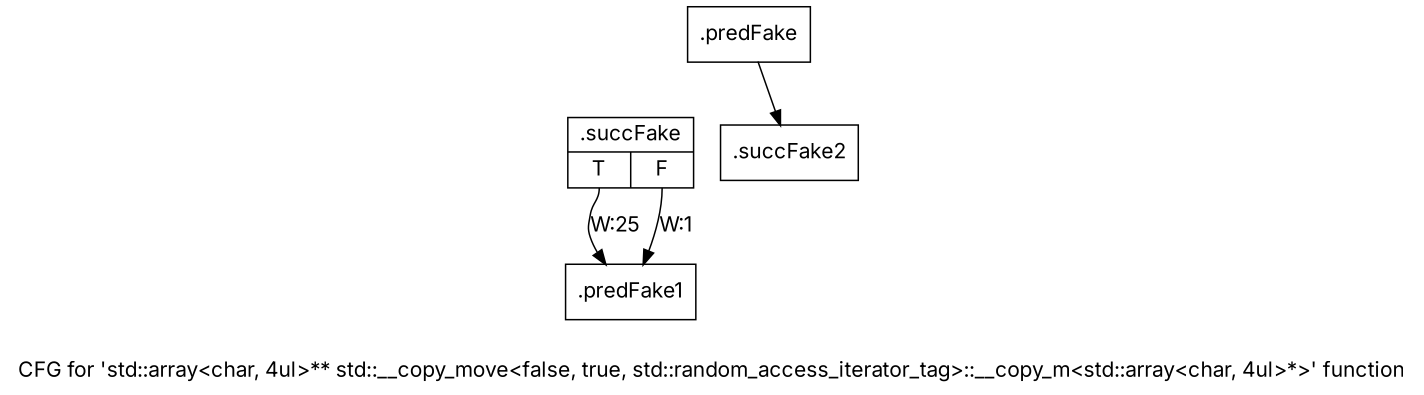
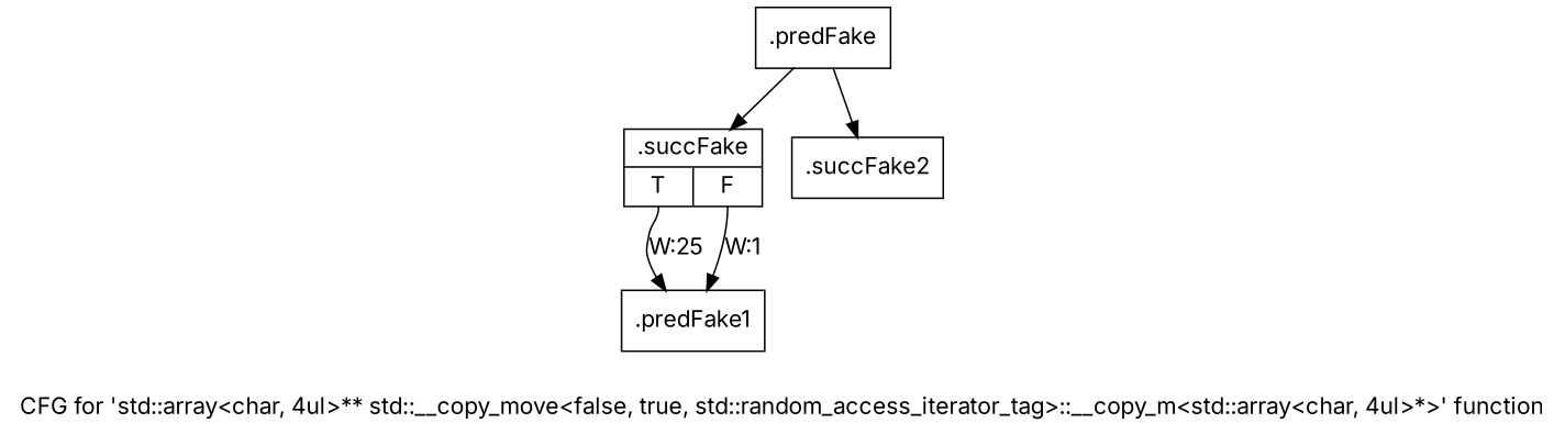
  digraph {
    fontname=Inter
    label="CFG for 'std::array\<char, 4ul\>** std::__copy_move\<false, true, std::random_access_iterator_tag\>::__copy_m\<std::array\<char, 4ul\>*\>' function"
    node [fontname=Inter shape=record filename="/usr/vitis/Vitis_HLS/2020.2/tps/lnx64/gcc-6.2.0/lib/gcc/x86_64-pc-linux-gnu/6.2.0/../../../../include/c++/6.2.0/bits/stl_algobase.h" linenumber=369]
    edge [execusionnum=24 filename="/usr/vitis/Vitis_HLS/2020.2/tps/lnx64/gcc-6.2.0/lib/gcc/x86_64-pc-linux-gnu/6.2.0/../../../../include/c++/6.2.0/bits/stl_algobase.h" fontname=Inter]
    n1 [label="{.predFake}" filename="" linenumber=""]
    n2 [label="{.succFake|{<s0>T|<s1>F}}" linenumber=367]
    n3 [label="{.succFake2}"]
    n4 [label="{.predFake1}"]
+   n1 -> n2
    n1 -> n3
    n2 -> n4 [label="W:25" tailport=s0]
    n2 -> n4 [label="W:1" tailport=s1 execusionnum="" filename=""]
  }
